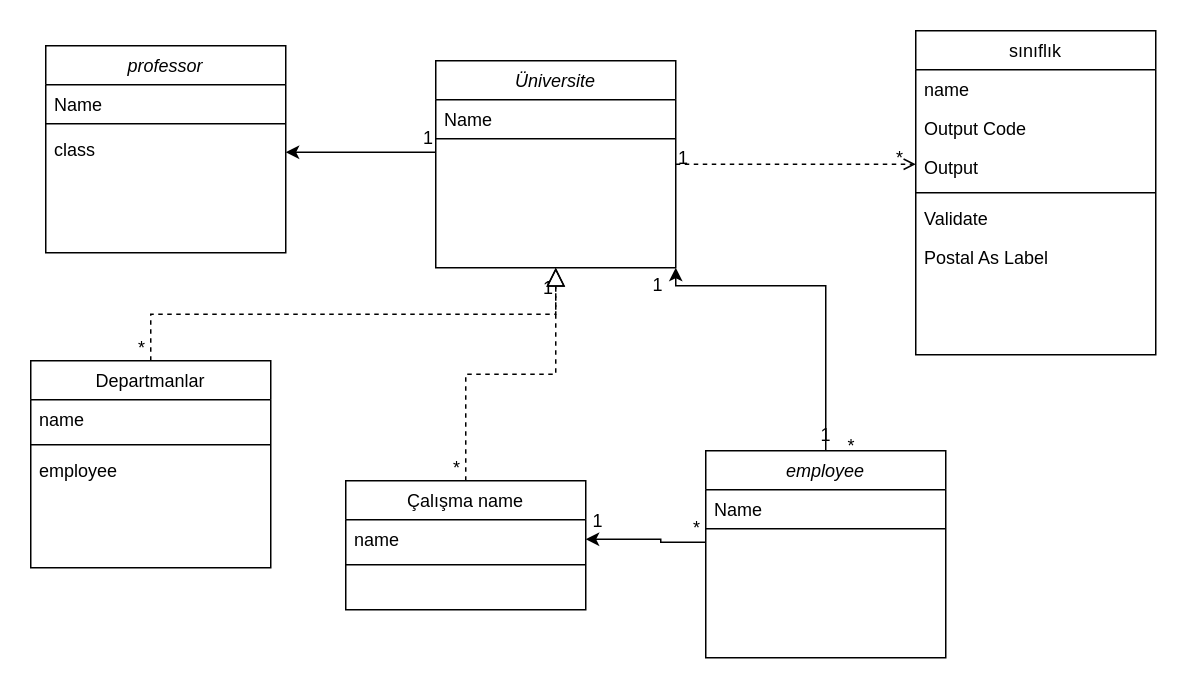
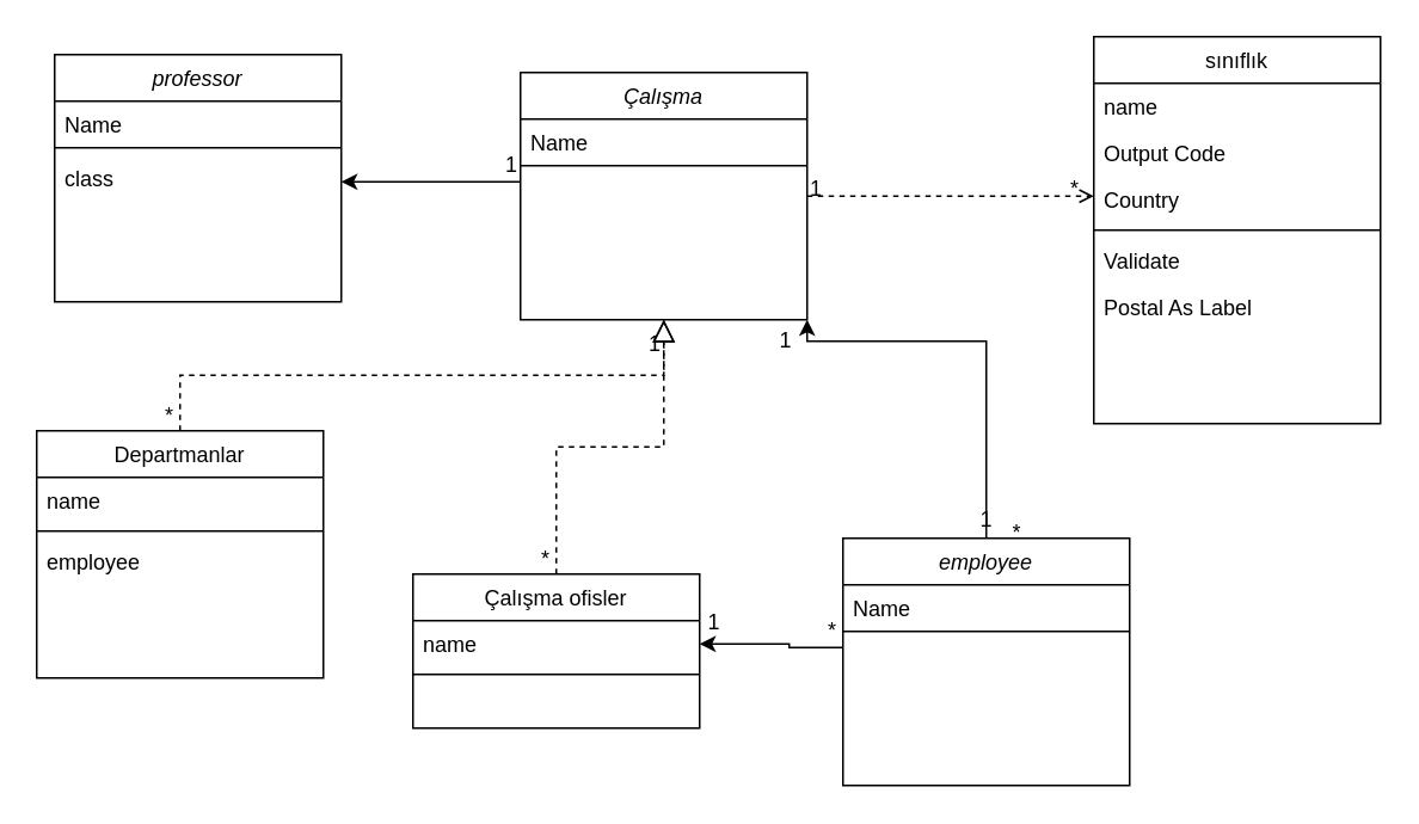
  <mxCell id="0" />
  <mxCell id="1" parent="0" />
- <mxCell id="2" value="Üniversite" style="swimlane;fontStyle=2;align=center;verticalAlign=top;childLayout=stackLayout;horizontal=1;startSize=26;horizontalStack=0;resizeParent=1;resizeLast=0;collapsible=1;marginBottom=0;rounded=0;shadow=0;strokeWidth=1;" vertex="1" parent="1"><mxGeometry x="290" y="40" width="160" height="138" as="geometry"><mxRectangle x="230" y="140" width="160" height="26" as="alternateBounds" /></mxGeometry></mxCell>
+ <mxCell id="2" value="Çalışma" style="swimlane;fontStyle=2;align=center;verticalAlign=top;childLayout=stackLayout;horizontal=1;startSize=26;horizontalStack=0;resizeParent=1;resizeLast=0;collapsible=1;marginBottom=0;rounded=0;shadow=0;strokeWidth=1;" vertex="1" parent="1"><mxGeometry x="290" y="40" width="160" height="138" as="geometry"><mxRectangle x="230" y="140" width="160" height="26" as="alternateBounds" /></mxGeometry></mxCell>
  <mxCell id="3" value="Name" style="text;align=left;verticalAlign=top;spacingLeft=4;spacingRight=4;overflow=hidden;rotatable=0;points=[[0,0.5],[1,0.5]];portConstraint=eastwest;" vertex="1" parent="2"><mxGeometry y="26" width="160" height="22" as="geometry" /></mxCell>
  <mxCell id="4" style="edgeStyle=orthogonalEdgeStyle;rounded=0;orthogonalLoop=1;jettySize=auto;html=1;" edge="1" parent="2"><mxGeometry relative="1" as="geometry"><mxPoint x="-100" y="61" as="targetPoint" /><mxPoint y="61" as="sourcePoint" /></mxGeometry></mxCell>
  <mxCell id="5" value="" style="line;html=1;strokeWidth=1;align=left;verticalAlign=middle;spacingTop=-1;spacingLeft=3;spacingRight=3;rotatable=0;labelPosition=right;points=[];portConstraint=eastwest;" vertex="1" parent="2"><mxGeometry y="48" width="160" height="8" as="geometry" /></mxCell>
  <mxCell id="6" value="Departmanlar" style="swimlane;fontStyle=0;align=center;verticalAlign=top;childLayout=stackLayout;horizontal=1;startSize=26;horizontalStack=0;resizeParent=1;resizeLast=0;collapsible=1;marginBottom=0;rounded=0;shadow=0;strokeWidth=1;" vertex="1" parent="1"><mxGeometry x="20" y="240" width="160" height="138" as="geometry"><mxRectangle x="130" y="380" width="160" height="26" as="alternateBounds" /></mxGeometry></mxCell>
  <mxCell id="7" value="name" style="text;align=left;verticalAlign=top;spacingLeft=4;spacingRight=4;overflow=hidden;rotatable=0;points=[[0,0.5],[1,0.5]];portConstraint=eastwest;" vertex="1" parent="6"><mxGeometry y="26" width="160" height="26" as="geometry" /></mxCell>
  <mxCell id="8" value="" style="line;html=1;strokeWidth=1;align=left;verticalAlign=middle;spacingTop=-1;spacingLeft=3;spacingRight=3;rotatable=0;labelPosition=right;points=[];portConstraint=eastwest;" vertex="1" parent="6"><mxGeometry y="52" width="160" height="8" as="geometry" /></mxCell>
  <mxCell id="9" value="employee" style="text;align=left;verticalAlign=top;spacingLeft=4;spacingRight=4;overflow=hidden;rotatable=0;points=[[0,0.5],[1,0.5]];portConstraint=eastwest;" vertex="1" parent="6"><mxGeometry y="60" width="160" height="26" as="geometry" /></mxCell>
  <mxCell id="10" value="" style="endArrow=block;endSize=10;endFill=0;shadow=0;strokeWidth=1;rounded=0;edgeStyle=elbowEdgeStyle;elbow=vertical;dashed=1;" edge="1" parent="1" source="6" target="2"><mxGeometry width="160" relative="1" as="geometry"><mxPoint x="270" y="203" as="sourcePoint" /><mxPoint x="270" y="203" as="targetPoint" /></mxGeometry></mxCell>
- <mxCell id="11" value="Çalışma name" style="swimlane;fontStyle=0;align=center;verticalAlign=top;childLayout=stackLayout;horizontal=1;startSize=26;horizontalStack=0;resizeParent=1;resizeLast=0;collapsible=1;marginBottom=0;rounded=0;shadow=0;strokeWidth=1;" vertex="1" parent="1"><mxGeometry x="230" y="320" width="160" height="86" as="geometry"><mxRectangle x="340" y="380" width="170" height="26" as="alternateBounds" /></mxGeometry></mxCell>
+ <mxCell id="11" value="Çalışma ofisler" style="swimlane;fontStyle=0;align=center;verticalAlign=top;childLayout=stackLayout;horizontal=1;startSize=26;horizontalStack=0;resizeParent=1;resizeLast=0;collapsible=1;marginBottom=0;rounded=0;shadow=0;strokeWidth=1;" vertex="1" parent="1"><mxGeometry x="230" y="320" width="160" height="86" as="geometry"><mxRectangle x="340" y="380" width="170" height="26" as="alternateBounds" /></mxGeometry></mxCell>
  <mxCell id="12" value="name" style="text;align=left;verticalAlign=top;spacingLeft=4;spacingRight=4;overflow=hidden;rotatable=0;points=[[0,0.5],[1,0.5]];portConstraint=eastwest;" vertex="1" parent="11"><mxGeometry y="26" width="160" height="26" as="geometry" /></mxCell>
  <mxCell id="13" value="" style="line;html=1;strokeWidth=1;align=left;verticalAlign=middle;spacingTop=-1;spacingLeft=3;spacingRight=3;rotatable=0;labelPosition=right;points=[];portConstraint=eastwest;" vertex="1" parent="11"><mxGeometry y="52" width="160" height="8" as="geometry" /></mxCell>
  <mxCell id="14" value="" style="endArrow=block;endSize=10;endFill=0;shadow=0;strokeWidth=1;rounded=0;edgeStyle=elbowEdgeStyle;elbow=vertical;dashed=1;" edge="1" parent="1" source="11" target="2"><mxGeometry width="160" relative="1" as="geometry"><mxPoint x="280" y="373" as="sourcePoint" /><mxPoint x="380" y="271" as="targetPoint" /></mxGeometry></mxCell>
  <mxCell id="15" value="sınıflık" style="swimlane;fontStyle=0;align=center;verticalAlign=top;childLayout=stackLayout;horizontal=1;startSize=26;horizontalStack=0;resizeParent=1;resizeLast=0;collapsible=1;marginBottom=0;rounded=0;shadow=0;strokeWidth=1;" vertex="1" parent="1"><mxGeometry x="610" y="20" width="160" height="216" as="geometry"><mxRectangle x="550" y="140" width="160" height="26" as="alternateBounds" /></mxGeometry></mxCell>
  <mxCell id="16" value="name" style="text;align=left;verticalAlign=top;spacingLeft=4;spacingRight=4;overflow=hidden;rotatable=0;points=[[0,0.5],[1,0.5]];portConstraint=eastwest;rounded=0;shadow=0;html=0;" vertex="1" parent="15"><mxGeometry y="26" width="160" height="26" as="geometry" /></mxCell>
  <mxCell id="17" value="Output Code" style="text;align=left;verticalAlign=top;spacingLeft=4;spacingRight=4;overflow=hidden;rotatable=0;points=[[0,0.5],[1,0.5]];portConstraint=eastwest;rounded=0;shadow=0;html=0;" vertex="1" parent="15"><mxGeometry y="52" width="160" height="26" as="geometry" /></mxCell>
- <mxCell id="18" value="Output" style="text;align=left;verticalAlign=top;spacingLeft=4;spacingRight=4;overflow=hidden;rotatable=0;points=[[0,0.5],[1,0.5]];portConstraint=eastwest;rounded=0;shadow=0;html=0;" vertex="1" parent="15"><mxGeometry y="78" width="160" height="26" as="geometry" /></mxCell>
+ <mxCell id="18" value="Country" style="text;align=left;verticalAlign=top;spacingLeft=4;spacingRight=4;overflow=hidden;rotatable=0;points=[[0,0.5],[1,0.5]];portConstraint=eastwest;rounded=0;shadow=0;html=0;" vertex="1" parent="15"><mxGeometry y="78" width="160" height="26" as="geometry" /></mxCell>
  <mxCell id="19" value="" style="line;html=1;strokeWidth=1;align=left;verticalAlign=middle;spacingTop=-1;spacingLeft=3;spacingRight=3;rotatable=0;labelPosition=right;points=[];portConstraint=eastwest;" vertex="1" parent="15"><mxGeometry y="104" width="160" height="8" as="geometry" /></mxCell>
  <mxCell id="20" value="Validate" style="text;align=left;verticalAlign=top;spacingLeft=4;spacingRight=4;overflow=hidden;rotatable=0;points=[[0,0.5],[1,0.5]];portConstraint=eastwest;" vertex="1" parent="15"><mxGeometry y="112" width="160" height="26" as="geometry" /></mxCell>
  <mxCell id="21" value="Postal As Label" style="text;align=left;verticalAlign=top;spacingLeft=4;spacingRight=4;overflow=hidden;rotatable=0;points=[[0,0.5],[1,0.5]];portConstraint=eastwest;" vertex="1" parent="15"><mxGeometry y="138" width="160" height="26" as="geometry" /></mxCell>
  <mxCell id="22" value="" style="endArrow=open;shadow=0;strokeWidth=1;rounded=0;endFill=1;edgeStyle=elbowEdgeStyle;elbow=vertical;dashed=1;" edge="1" parent="1" source="2" target="15"><mxGeometry x="0.5" y="41" relative="1" as="geometry"><mxPoint x="450" y="192" as="sourcePoint" /><mxPoint x="610" y="192" as="targetPoint" /><mxPoint x="-40" y="32" as="offset" /></mxGeometry></mxCell>
  <mxCell id="23" value="1" style="resizable=0;align=left;verticalAlign=bottom;labelBackgroundColor=none;fontSize=12;" connectable="0" vertex="1" parent="22"><mxGeometry x="-1" relative="1" as="geometry"><mxPoint y="4" as="offset" /></mxGeometry></mxCell>
  <mxCell id="24" value="*" style="resizable=0;align=right;verticalAlign=bottom;labelBackgroundColor=none;fontSize=12;" connectable="0" vertex="1" parent="22"><mxGeometry x="1" relative="1" as="geometry"><mxPoint x="-7" y="4" as="offset" /></mxGeometry></mxCell>
  <mxCell id="25" value="1" style="resizable=0;align=left;verticalAlign=bottom;labelBackgroundColor=none;fontSize=12;" connectable="0" vertex="1" parent="22"><mxGeometry x="-1" relative="1" as="geometry"><mxPoint x="-170" y="-9" as="offset" /></mxGeometry></mxCell>
  <mxCell id="26" value="*" style="resizable=0;align=left;verticalAlign=bottom;labelBackgroundColor=none;fontSize=12;" connectable="0" vertex="1" parent="22"><mxGeometry x="-1" relative="1" as="geometry"><mxPoint x="10" y="251" as="offset" /></mxGeometry></mxCell>
  <mxCell id="27" value="*" style="resizable=0;align=left;verticalAlign=bottom;labelBackgroundColor=none;fontSize=12;" connectable="0" vertex="1" parent="22"><mxGeometry x="-1" relative="1" as="geometry"><mxPoint x="34" y="211" as="offset" /></mxGeometry></mxCell>
  <mxCell id="28" value="*" style="resizable=0;align=left;verticalAlign=bottom;labelBackgroundColor=none;fontSize=12;" connectable="0" vertex="1" parent="22"><mxGeometry x="-1" relative="1" as="geometry"><mxPoint x="-360" y="131" as="offset" /></mxGeometry></mxCell>
  <mxCell id="29" value="*" style="resizable=0;align=left;verticalAlign=bottom;labelBackgroundColor=none;fontSize=12;" connectable="0" vertex="1" parent="22"><mxGeometry x="-1" relative="1" as="geometry"><mxPoint x="-150" y="211" as="offset" /></mxGeometry></mxCell>
  <mxCell id="30" value="1" style="resizable=0;align=left;verticalAlign=bottom;labelBackgroundColor=none;fontSize=12;" connectable="0" vertex="1" parent="22"><mxGeometry x="-1" relative="1" as="geometry"><mxPoint x="-90" y="91" as="offset" /></mxGeometry></mxCell>
  <mxCell id="31" value="1" style="resizable=0;align=left;verticalAlign=bottom;labelBackgroundColor=none;fontSize=12;" connectable="0" vertex="1" parent="1"><mxGeometry x="550" y="290" as="geometry"><mxPoint x="-5" y="8" as="offset" /></mxGeometry></mxCell>
  <mxCell id="32" value="professor" style="swimlane;fontStyle=2;align=center;verticalAlign=top;childLayout=stackLayout;horizontal=1;startSize=26;horizontalStack=0;resizeParent=1;resizeLast=0;collapsible=1;marginBottom=0;rounded=0;shadow=0;strokeWidth=1;" vertex="1" parent="1"><mxGeometry x="30" y="30" width="160" height="138" as="geometry"><mxRectangle x="230" y="140" width="160" height="26" as="alternateBounds" /></mxGeometry></mxCell>
  <mxCell id="33" value="Name" style="text;align=left;verticalAlign=top;spacingLeft=4;spacingRight=4;overflow=hidden;rotatable=0;points=[[0,0.5],[1,0.5]];portConstraint=eastwest;" vertex="1" parent="32"><mxGeometry y="26" width="160" height="22" as="geometry" /></mxCell>
  <mxCell id="34" value="" style="line;html=1;strokeWidth=1;align=left;verticalAlign=middle;spacingTop=-1;spacingLeft=3;spacingRight=3;rotatable=0;labelPosition=right;points=[];portConstraint=eastwest;" vertex="1" parent="32"><mxGeometry y="48" width="160" height="8" as="geometry" /></mxCell>
  <mxCell id="35" value="class" style="text;align=left;verticalAlign=top;spacingLeft=4;spacingRight=4;overflow=hidden;rotatable=0;points=[[0,0.5],[1,0.5]];portConstraint=eastwest;" vertex="1" parent="32"><mxGeometry y="56" width="160" height="22" as="geometry" /></mxCell>
  <mxCell id="36" style="edgeStyle=orthogonalEdgeStyle;rounded=0;orthogonalLoop=1;jettySize=auto;html=1;entryX=1;entryY=1;entryDx=0;entryDy=0;" edge="1" parent="1" source="37" target="2"><mxGeometry relative="1" as="geometry"><Array as="points"><mxPoint x="550" y="190" /><mxPoint x="450" y="190" /></Array></mxGeometry></mxCell>
  <mxCell id="37" value="employee" style="swimlane;fontStyle=2;align=center;verticalAlign=top;childLayout=stackLayout;horizontal=1;startSize=26;horizontalStack=0;resizeParent=1;resizeLast=0;collapsible=1;marginBottom=0;rounded=0;shadow=0;strokeWidth=1;" vertex="1" parent="1"><mxGeometry x="470" y="300" width="160" height="138" as="geometry"><mxRectangle x="230" y="140" width="160" height="26" as="alternateBounds" /></mxGeometry></mxCell>
  <mxCell id="38" value="Name" style="text;align=left;verticalAlign=top;spacingLeft=4;spacingRight=4;overflow=hidden;rotatable=0;points=[[0,0.5],[1,0.5]];portConstraint=eastwest;" vertex="1" parent="37"><mxGeometry y="26" width="160" height="22" as="geometry" /></mxCell>
  <mxCell id="39" style="edgeStyle=orthogonalEdgeStyle;rounded=0;orthogonalLoop=1;jettySize=auto;html=1;entryX=1;entryY=0.5;entryDx=0;entryDy=0;" edge="1" parent="37" target="12"><mxGeometry relative="1" as="geometry"><mxPoint x="-60" y="61" as="targetPoint" /><mxPoint y="61" as="sourcePoint" /><Array as="points"><mxPoint x="-30" y="61" /><mxPoint x="-30" y="59" /></Array></mxGeometry></mxCell>
  <mxCell id="40" value="" style="line;html=1;strokeWidth=1;align=left;verticalAlign=middle;spacingTop=-1;spacingLeft=3;spacingRight=3;rotatable=0;labelPosition=right;points=[];portConstraint=eastwest;" vertex="1" parent="37"><mxGeometry y="48" width="160" height="8" as="geometry" /></mxCell>
  <mxCell id="41" value="1" style="resizable=0;align=left;verticalAlign=bottom;labelBackgroundColor=none;fontSize=12;" connectable="0" vertex="1" parent="1"><mxGeometry x="450" y="163" as="geometry"><mxPoint x="-17" y="35" as="offset" /></mxGeometry></mxCell>
  <mxCell id="42" value="*" style="resizable=0;align=left;verticalAlign=bottom;labelBackgroundColor=none;fontSize=12;" connectable="0" vertex="1" parent="1"><mxGeometry x="580" y="270" as="geometry"><mxPoint x="-17" y="35" as="offset" /></mxGeometry></mxCell>
  <mxCell id="43" value="1" style="resizable=0;align=left;verticalAlign=bottom;labelBackgroundColor=none;fontSize=12;" connectable="0" vertex="1" parent="1"><mxGeometry x="410" y="320" as="geometry"><mxPoint x="-17" y="35" as="offset" /></mxGeometry></mxCell>
